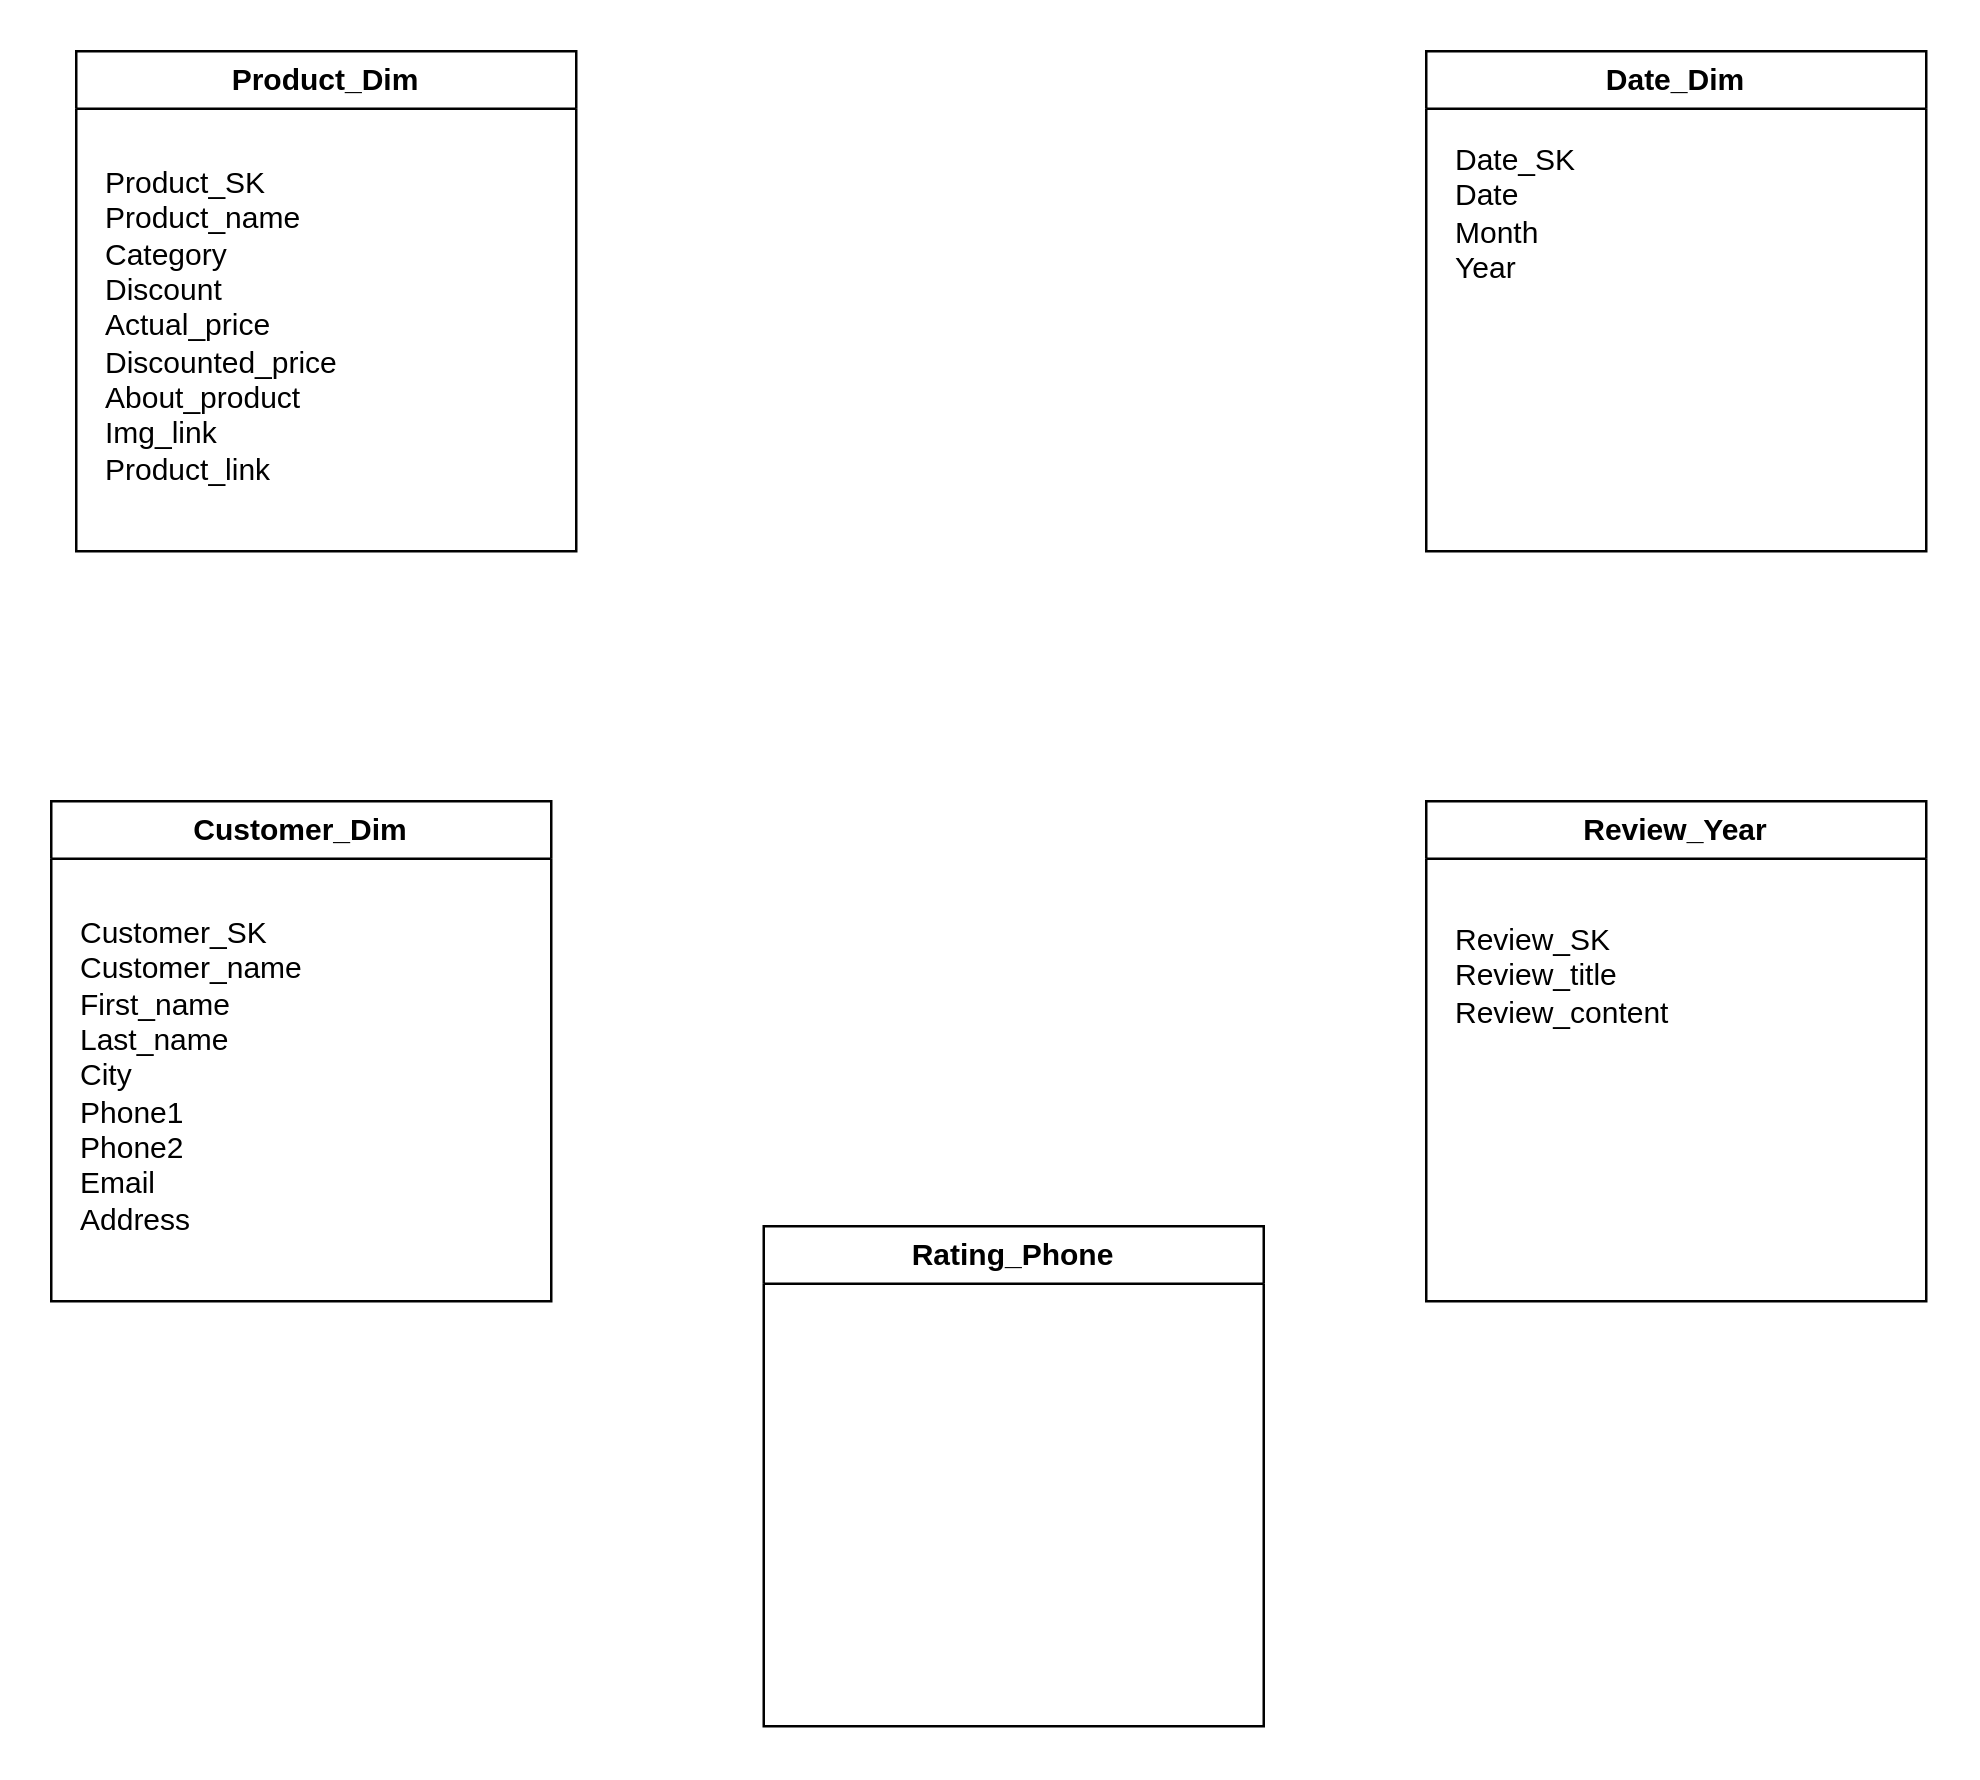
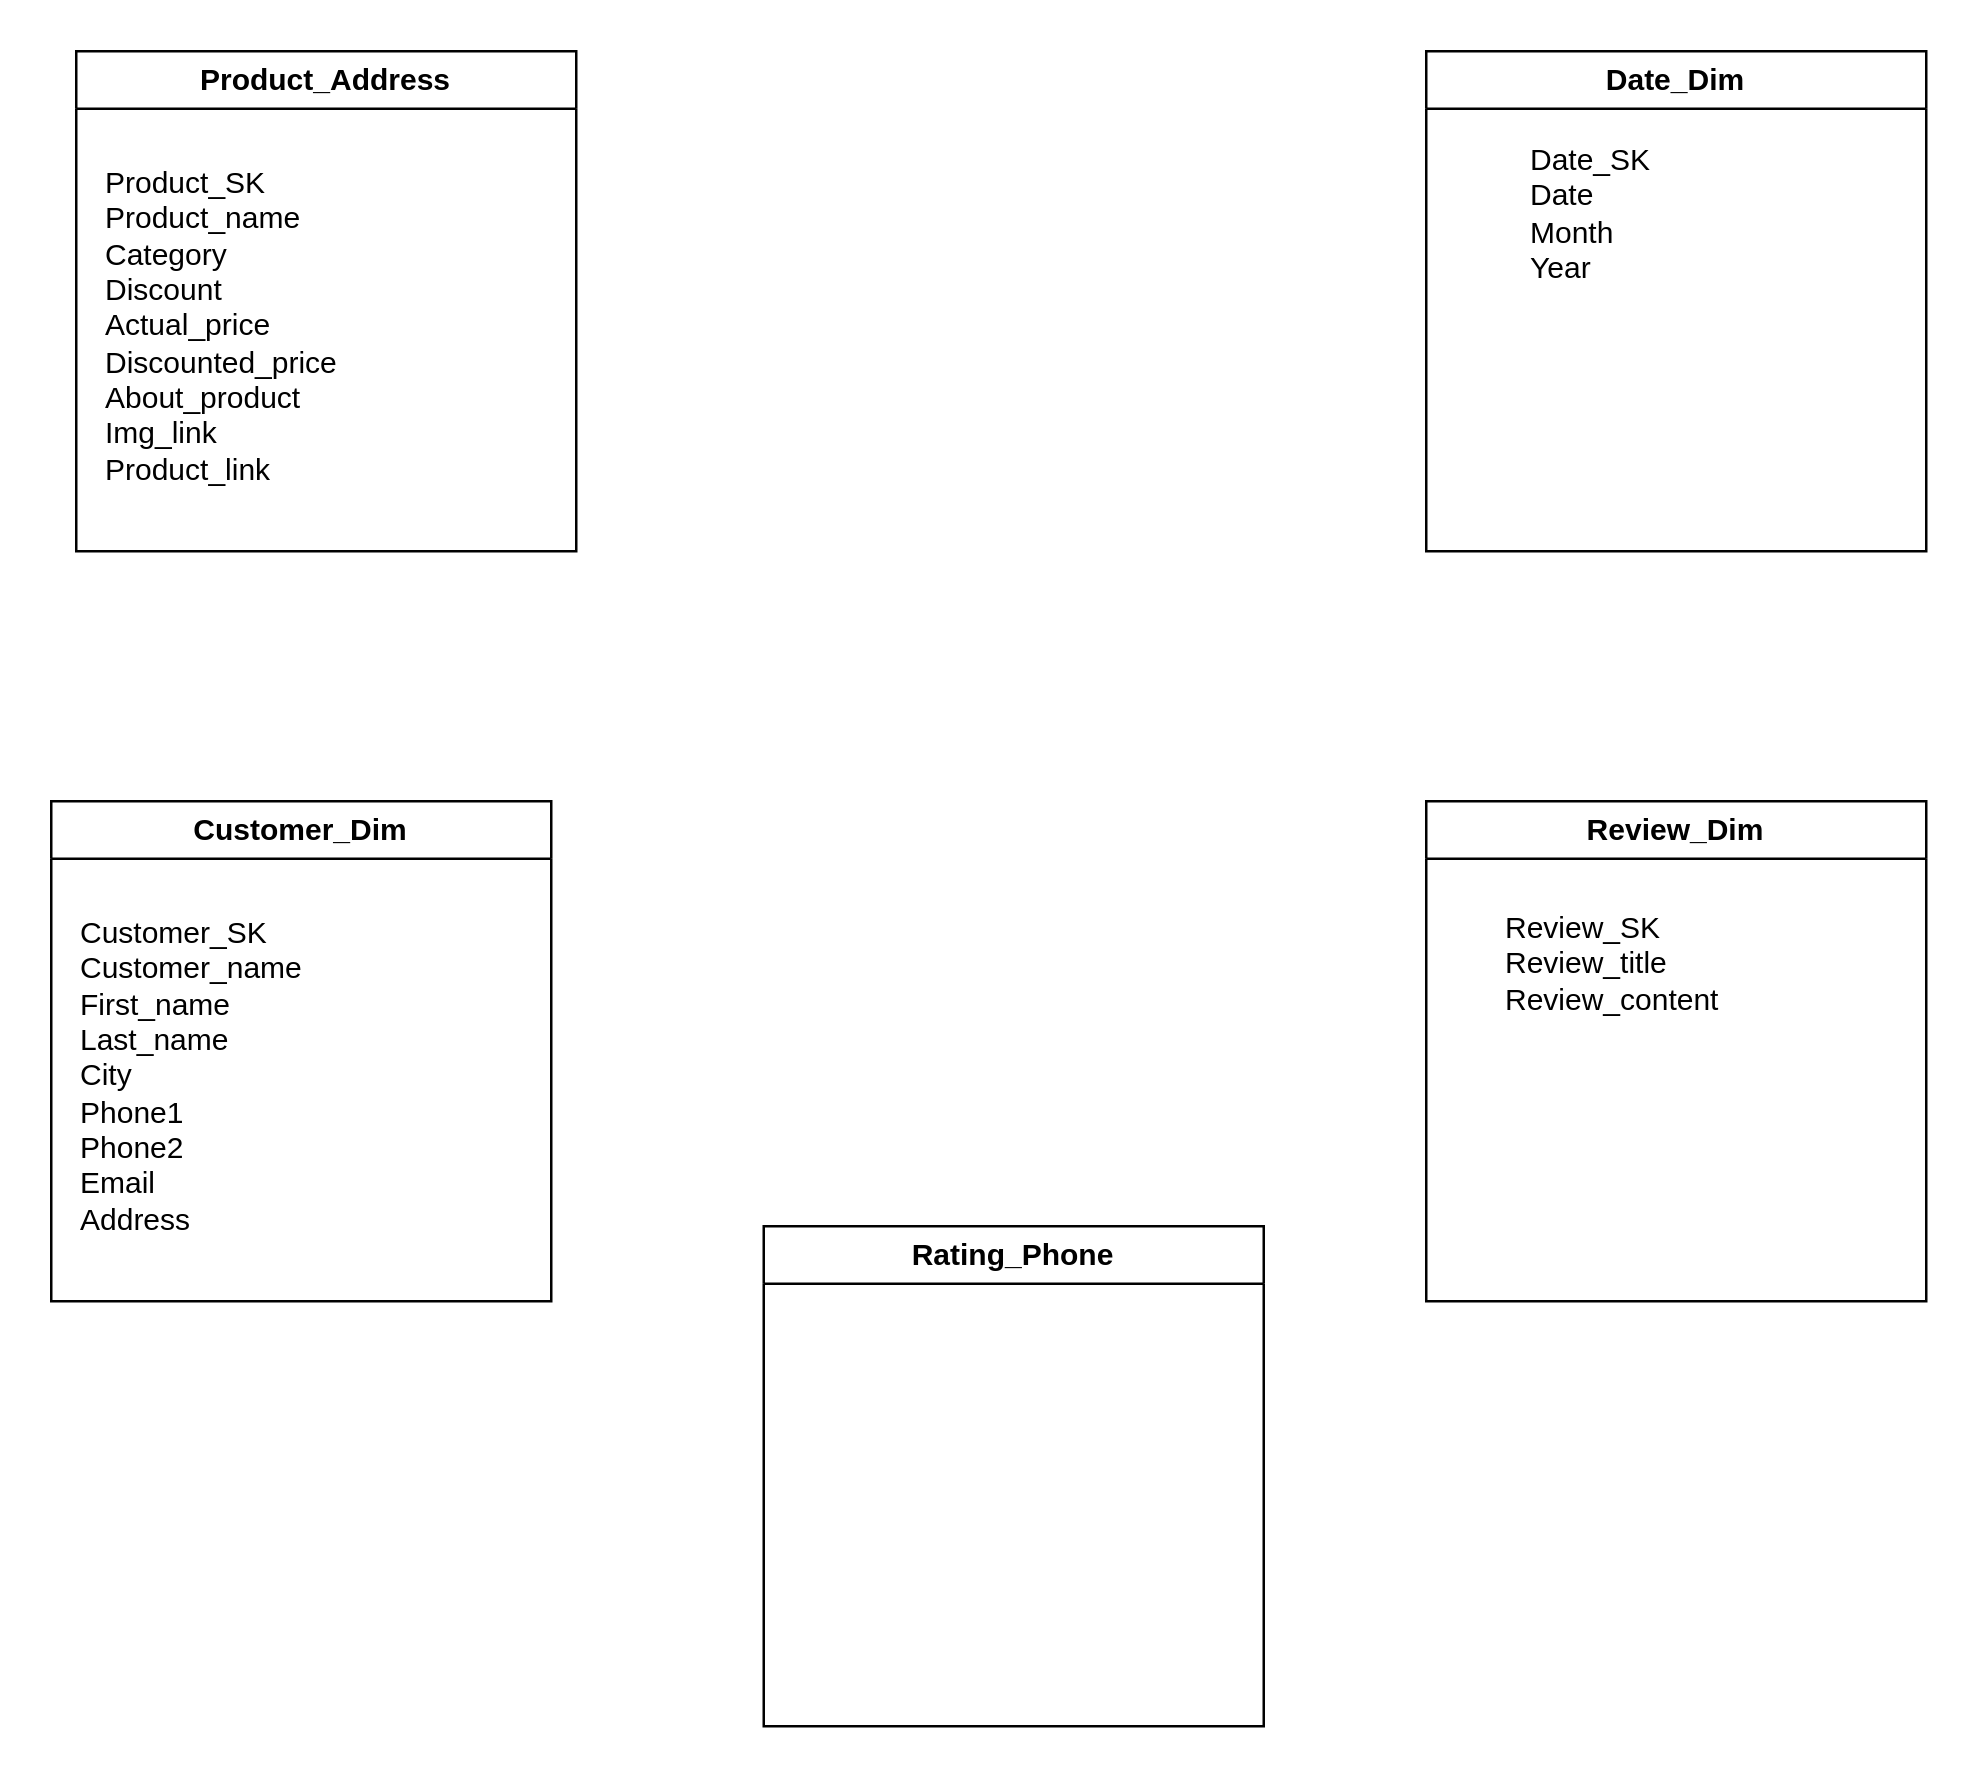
  <mxCell id="0" />
  <mxCell id="1" parent="0" />
  <mxCell id="2" value="Rating_Phone" style="swimlane;whiteSpace=wrap;html=1;" vertex="1" parent="1"><mxGeometry x="305" y="490" width="200" height="200" as="geometry" /></mxCell>
- <mxCell id="3" value="Product_Dim" style="swimlane;whiteSpace=wrap;html=1;" vertex="1" parent="1"><mxGeometry x="30" y="20" width="200" height="200" as="geometry" /></mxCell>
+ <mxCell id="3" value="Product_Address" style="swimlane;whiteSpace=wrap;html=1;" vertex="1" parent="1"><mxGeometry x="30" y="20" width="200" height="200" as="geometry" /></mxCell>
  <mxCell id="4" value="Product_SK&lt;div&gt;&lt;span style=&quot;background-color: transparent; color: light-dark(rgb(0, 0, 0), rgb(255, 255, 255));&quot;&gt;Product_name&lt;/span&gt;&lt;/div&gt;&lt;div&gt;Category&lt;/div&gt;&lt;div&gt;Discount&lt;/div&gt;&lt;div&gt;Actual_price&lt;/div&gt;&lt;div&gt;Discounted_price&lt;/div&gt;&lt;div&gt;About_product&lt;/div&gt;&lt;div&gt;Img_link&lt;/div&gt;&lt;div&gt;Product_link&lt;/div&gt;" style="text;html=1;align=left;verticalAlign=middle;resizable=0;points=[];autosize=1;strokeColor=none;fillColor=none;" vertex="1" parent="3"><mxGeometry x="10" y="40" width="120" height="140" as="geometry" /></mxCell>
  <mxCell id="5" value="Date_Dim" style="swimlane;whiteSpace=wrap;html=1;" vertex="1" parent="1"><mxGeometry x="570" y="20" width="200" height="200" as="geometry" /></mxCell>
- <mxCell id="6" value="Date_SK&lt;div&gt;Date&lt;/div&gt;&lt;div&gt;Month&lt;/div&gt;&lt;div&gt;Year&lt;/div&gt;" style="text;html=1;align=left;verticalAlign=middle;resizable=0;points=[];autosize=1;strokeColor=none;fillColor=none;" vertex="1" parent="5"><mxGeometry x="10" y="30" width="70" height="70" as="geometry" /></mxCell>
+ <mxCell id="6" value="Date_SK&lt;div&gt;Date&lt;/div&gt;&lt;div&gt;Month&lt;/div&gt;&lt;div&gt;Year&lt;/div&gt;" style="text;html=1;align=left;verticalAlign=middle;resizable=0;points=[];autosize=1;strokeColor=none;fillColor=none;" vertex="1" parent="5"><mxGeometry x="40" y="30" width="70" height="70" as="geometry" /></mxCell>
  <mxCell id="7" value="Customer_Dim" style="swimlane;whiteSpace=wrap;html=1;" vertex="1" parent="1"><mxGeometry x="20" y="320" width="200" height="200" as="geometry" /></mxCell>
  <mxCell id="8" value="Customer_SK&lt;div&gt;&lt;span style=&quot;background-color: transparent; color: light-dark(rgb(0, 0, 0), rgb(255, 255, 255));&quot;&gt;Customer_name&lt;/span&gt;&lt;/div&gt;&lt;div&gt;First_name&lt;/div&gt;&lt;div&gt;Last_name&lt;/div&gt;&lt;div&gt;City&lt;/div&gt;&lt;div&gt;Phone1&lt;/div&gt;&lt;div&gt;Phone2&lt;/div&gt;&lt;div&gt;Email&lt;/div&gt;&lt;div&gt;Address&lt;/div&gt;" style="text;html=1;align=left;verticalAlign=middle;resizable=0;points=[];autosize=1;strokeColor=none;fillColor=none;" vertex="1" parent="7"><mxGeometry x="10" y="40" width="110" height="140" as="geometry" /></mxCell>
- <mxCell id="9" value="Review_Year" style="swimlane;whiteSpace=wrap;html=1;" vertex="1" parent="1"><mxGeometry x="570" y="320" width="200" height="200" as="geometry" /></mxCell>
- <mxCell id="10" value="Review_SK&lt;div&gt;Review_title&lt;/div&gt;&lt;div&gt;Review_content&lt;/div&gt;" style="text;html=1;align=left;verticalAlign=middle;resizable=0;points=[];autosize=1;strokeColor=none;fillColor=none;" vertex="1" parent="9"><mxGeometry x="10" y="40" width="110" height="60" as="geometry" /></mxCell>
+ <mxCell id="9" value="Review_Dim" style="swimlane;whiteSpace=wrap;html=1;" vertex="1" parent="1"><mxGeometry x="570" y="320" width="200" height="200" as="geometry" /></mxCell>
+ <mxCell id="10" value="Review_SK&lt;div&gt;Review_title&lt;/div&gt;&lt;div&gt;Review_content&lt;/div&gt;" style="text;html=1;align=left;verticalAlign=middle;resizable=0;points=[];autosize=1;strokeColor=none;fillColor=none;" vertex="1" parent="9"><mxGeometry x="30" y="35" width="110" height="60" as="geometry" /></mxCell>
